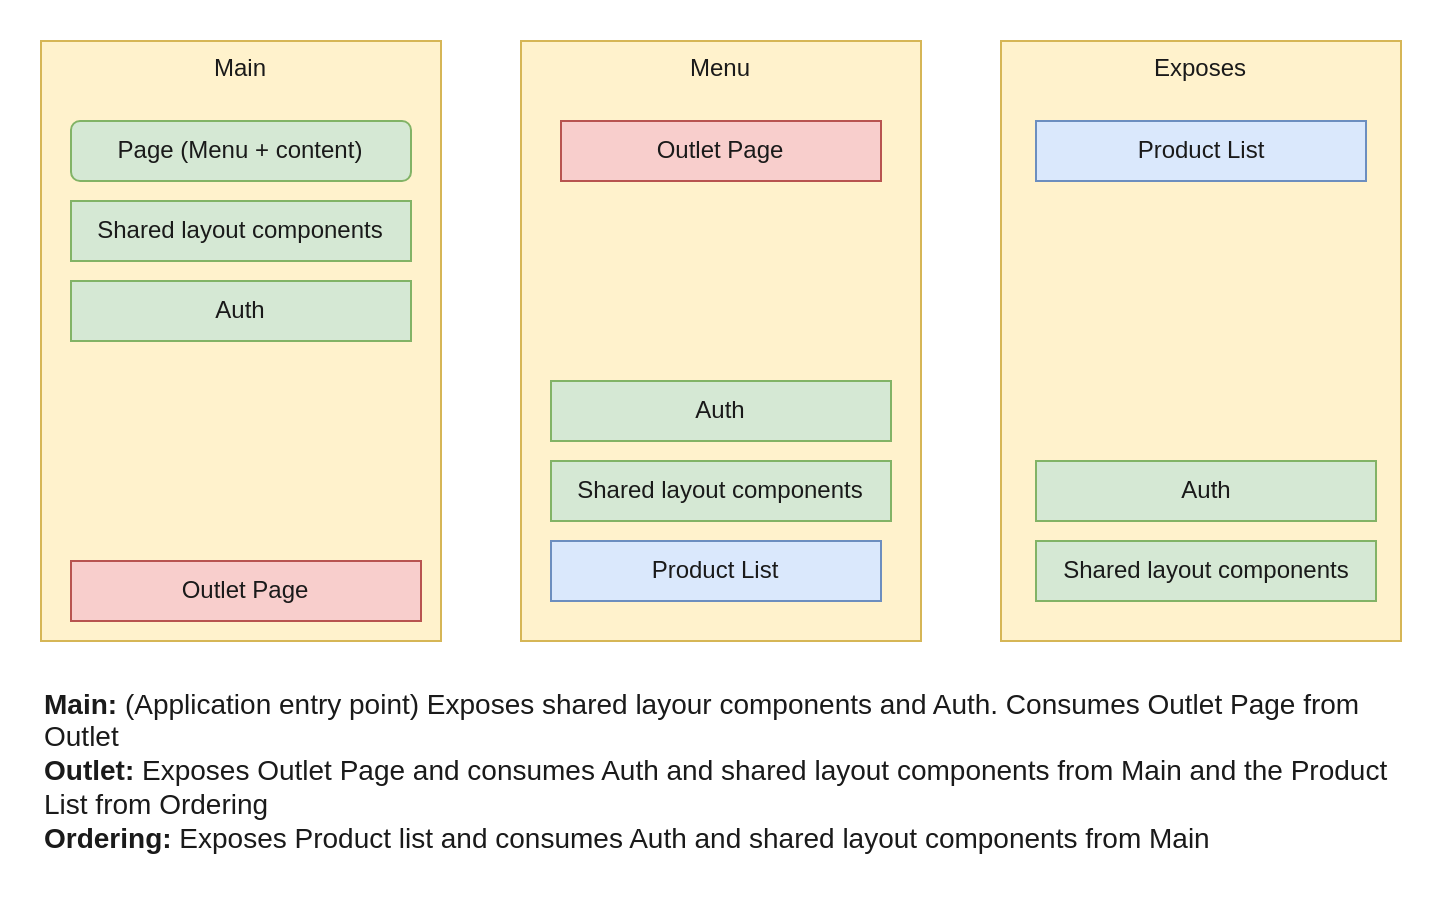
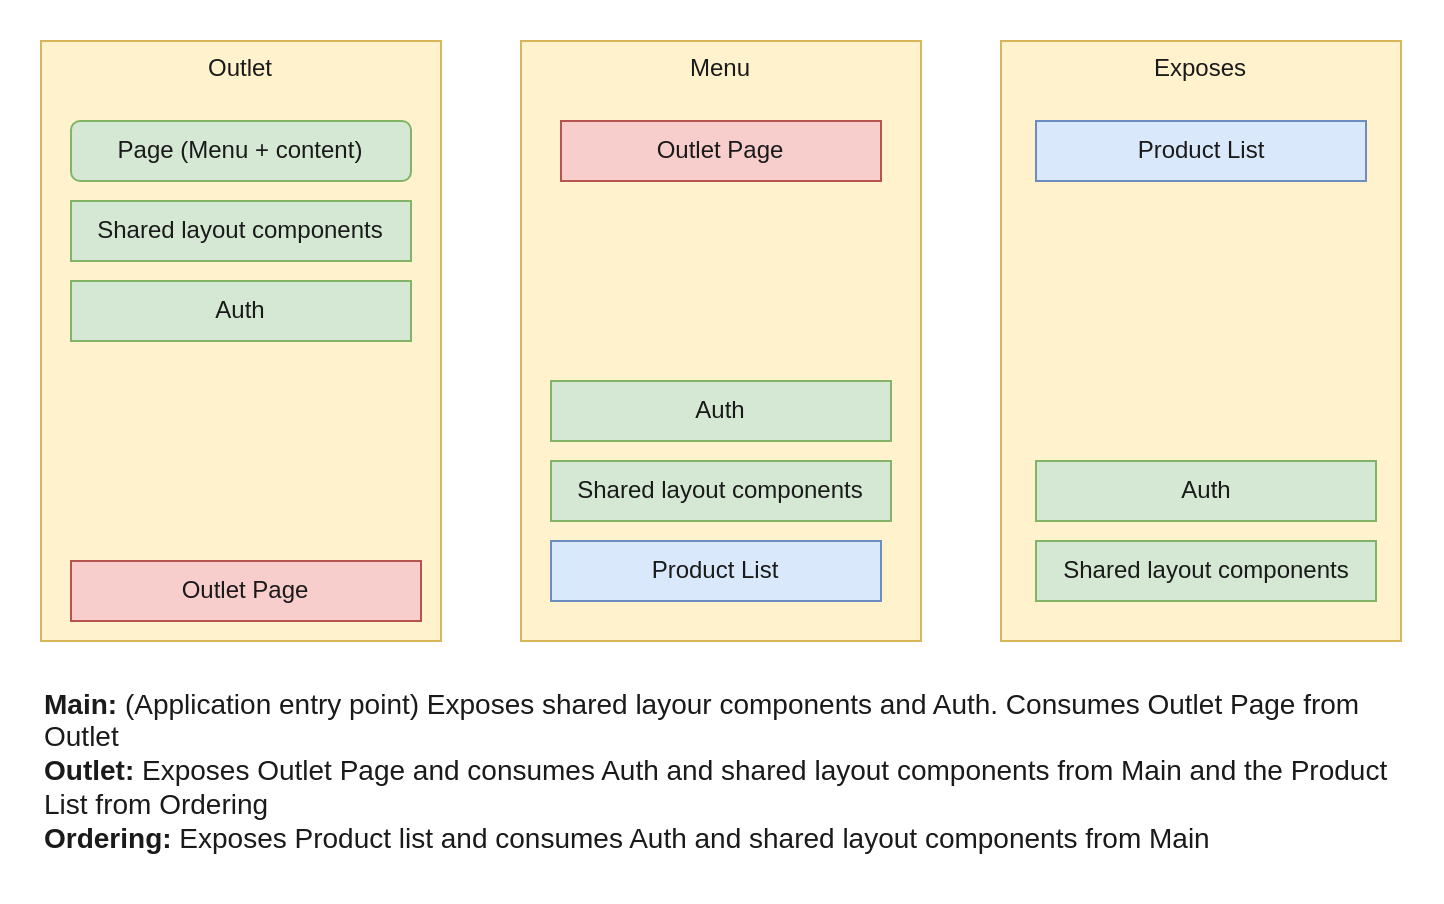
  <mxCell id="0" />
  <mxCell id="1" parent="0" />
- <mxCell id="2" value="Main" style="rounded=0;whiteSpace=wrap;html=1;horizontal=1;verticalAlign=top;fillColor=#fff2cc;strokeColor=#d6b656;fontColor=#1A1A1A;" vertex="1" parent="1"><mxGeometry x="20" y="20" width="200" height="300" as="geometry" /></mxCell>
+ <mxCell id="2" value="Outlet" style="rounded=0;whiteSpace=wrap;html=1;horizontal=1;verticalAlign=top;fillColor=#fff2cc;strokeColor=#d6b656;fontColor=#1A1A1A;" vertex="1" parent="1"><mxGeometry x="20" y="20" width="200" height="300" as="geometry" /></mxCell>
  <mxCell id="3" value="Menu" style="rounded=0;whiteSpace=wrap;html=1;horizontal=1;verticalAlign=top;fillColor=#fff2cc;strokeColor=#d6b656;fontColor=#1A1A1A;" vertex="1" parent="1"><mxGeometry x="260" y="20" width="200" height="300" as="geometry" /></mxCell>
  <mxCell id="4" value="Exposes" style="rounded=0;whiteSpace=wrap;html=1;horizontal=1;verticalAlign=top;fillColor=#fff2cc;strokeColor=#d6b656;fontColor=#1A1A1A;" vertex="1" parent="1"><mxGeometry x="500" y="20" width="200" height="300" as="geometry" /></mxCell>
  <mxCell id="5" value="Outlet Page" style="rounded=0;whiteSpace=wrap;html=1;verticalAlign=middle;fillColor=#f8cecc;strokeColor=#b85450;fontColor=#1A1A1A;" vertex="1" parent="1"><mxGeometry x="280" y="60" width="160" height="30" as="geometry" /></mxCell>
  <mxCell id="6" value="Product List" style="rounded=0;whiteSpace=wrap;html=1;verticalAlign=middle;fillColor=#dae8fc;strokeColor=#6c8ebf;fontColor=#1A1A1A;" vertex="1" parent="1"><mxGeometry x="517.5" y="60" width="165" height="30" as="geometry" /></mxCell>
  <mxCell id="7" value="Product List" style="rounded=0;whiteSpace=wrap;html=1;verticalAlign=middle;fillColor=#dae8fc;strokeColor=#6c8ebf;fontColor=#1A1A1A;" vertex="1" parent="1"><mxGeometry x="275" y="270" width="165" height="30" as="geometry" /></mxCell>
  <mxCell id="8" value="Page (Menu + content)" style="whiteSpace=wrap;html=1;verticalAlign=middle;fillColor=#d5e8d4;strokeColor=#82b366;fontColor=#1A1A1A;rounded=1;" vertex="1" parent="1"><mxGeometry x="35" y="60" width="170" height="30" as="geometry" /></mxCell>
  <mxCell id="9" value="Shared layout components" style="rounded=0;whiteSpace=wrap;html=1;verticalAlign=middle;fillColor=#d5e8d4;strokeColor=#82b366;fontColor=#1A1A1A;" vertex="1" parent="1"><mxGeometry x="35" y="100" width="170" height="30" as="geometry" /></mxCell>
  <mxCell id="10" value="Shared layout components" style="rounded=0;whiteSpace=wrap;html=1;verticalAlign=middle;fillColor=#d5e8d4;strokeColor=#82b366;fontColor=#1A1A1A;" vertex="1" parent="1"><mxGeometry x="275" y="230" width="170" height="30" as="geometry" /></mxCell>
  <mxCell id="11" value="Shared layout components" style="rounded=0;whiteSpace=wrap;html=1;verticalAlign=middle;fillColor=#d5e8d4;strokeColor=#82b366;fontColor=#1A1A1A;" vertex="1" parent="1"><mxGeometry x="517.5" y="270" width="170" height="30" as="geometry" /></mxCell>
  <mxCell id="12" value="Outlet Page" style="rounded=0;whiteSpace=wrap;html=1;verticalAlign=middle;fillColor=#f8cecc;strokeColor=#b85450;fontColor=#1A1A1A;" vertex="1" parent="1"><mxGeometry x="35" y="280" width="175" height="30" as="geometry" /></mxCell>
  <mxCell id="13" value="Auth" style="rounded=0;whiteSpace=wrap;html=1;verticalAlign=middle;fillColor=#d5e8d4;strokeColor=#82b366;fontColor=#1A1A1A;" vertex="1" parent="1"><mxGeometry x="35" y="140" width="170" height="30" as="geometry" /></mxCell>
  <mxCell id="14" value="Auth" style="rounded=0;whiteSpace=wrap;html=1;verticalAlign=middle;fillColor=#d5e8d4;strokeColor=#82b366;fontColor=#1A1A1A;" vertex="1" parent="1"><mxGeometry x="275" y="190" width="170" height="30" as="geometry" /></mxCell>
  <mxCell id="15" value="Auth" style="rounded=0;whiteSpace=wrap;html=1;verticalAlign=middle;fillColor=#d5e8d4;strokeColor=#82b366;fontColor=#1A1A1A;" vertex="1" parent="1"><mxGeometry x="517.5" y="230" width="170" height="30" as="geometry" /></mxCell>
  <mxCell id="16" value="&lt;b style=&quot;font-size: 14px&quot;&gt;Main:&lt;/b&gt;&amp;nbsp;(Application entry point) Exposes shared layour components and Auth. Consumes Outlet Page from Outlet&lt;br style=&quot;font-size: 14px&quot;&gt;&lt;b style=&quot;font-size: 14px&quot;&gt;Outlet:&lt;/b&gt; Exposes Outlet Page and consumes Auth and shared layout components from Main and the Product List from Ordering&lt;br style=&quot;font-size: 14px&quot;&gt;&lt;b style=&quot;font-size: 14px&quot;&gt;Ordering: &lt;/b&gt;Exposes Product list and consumes Auth and shared layout components from Main" style="text;html=1;strokeColor=none;fillColor=none;align=left;verticalAlign=middle;whiteSpace=wrap;rounded=0;fontColor=#1A1A1A;fontSize=14;" vertex="1" parent="1"><mxGeometry x="20" y="340" width="680" height="90" as="geometry" /></mxCell>
